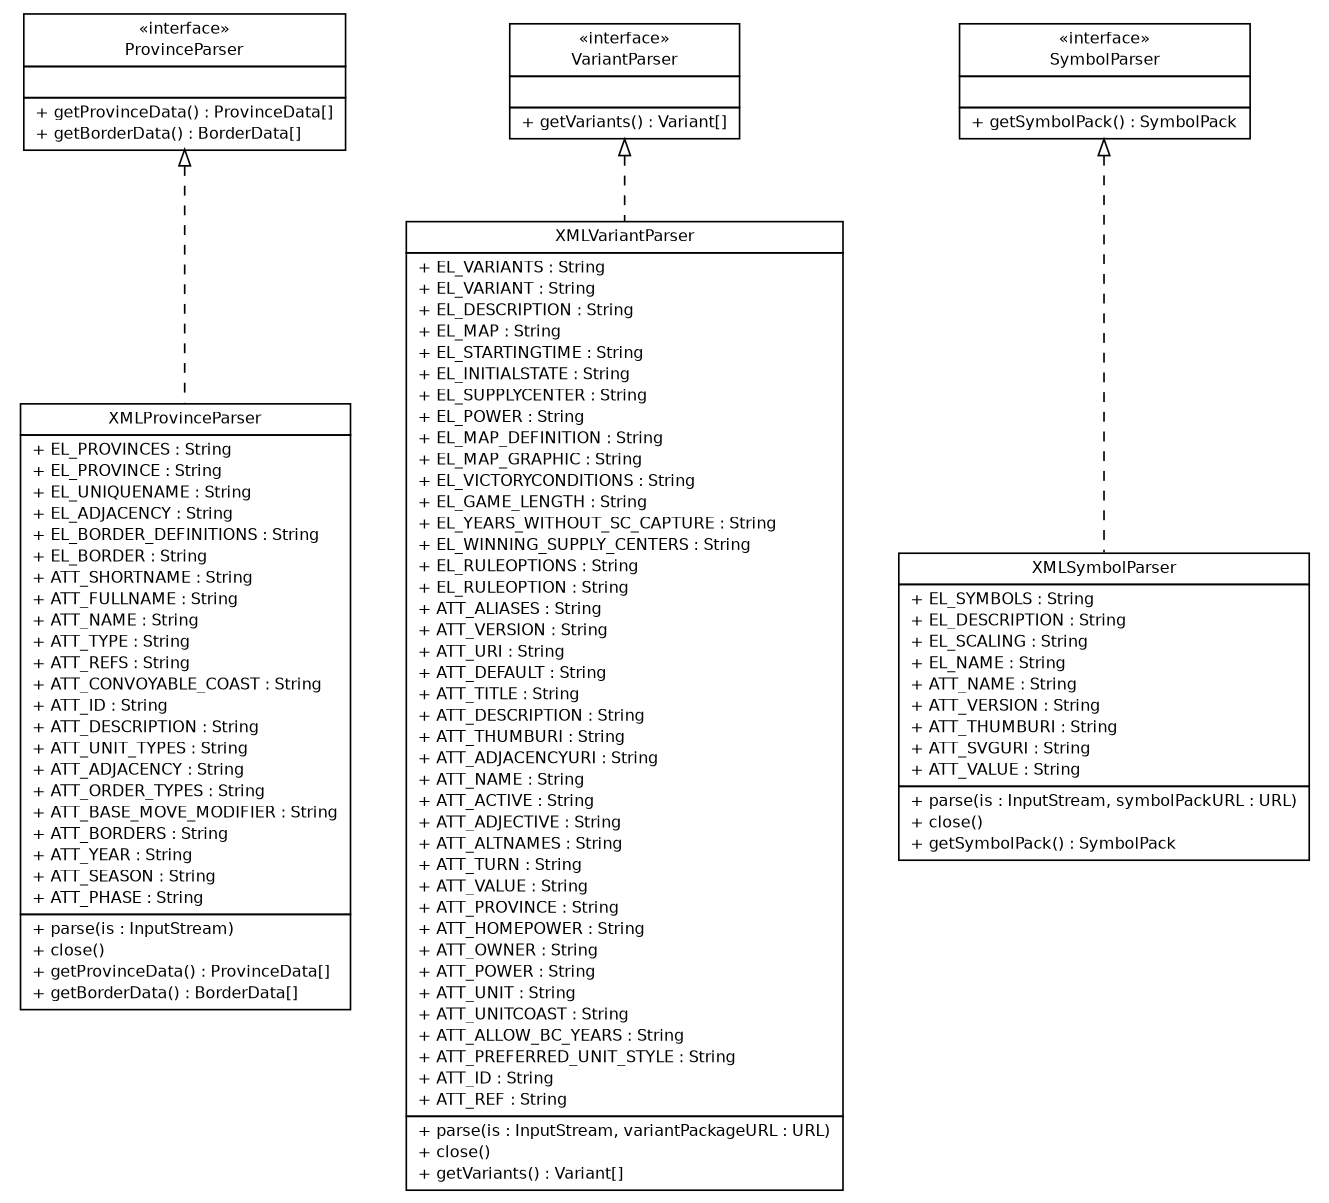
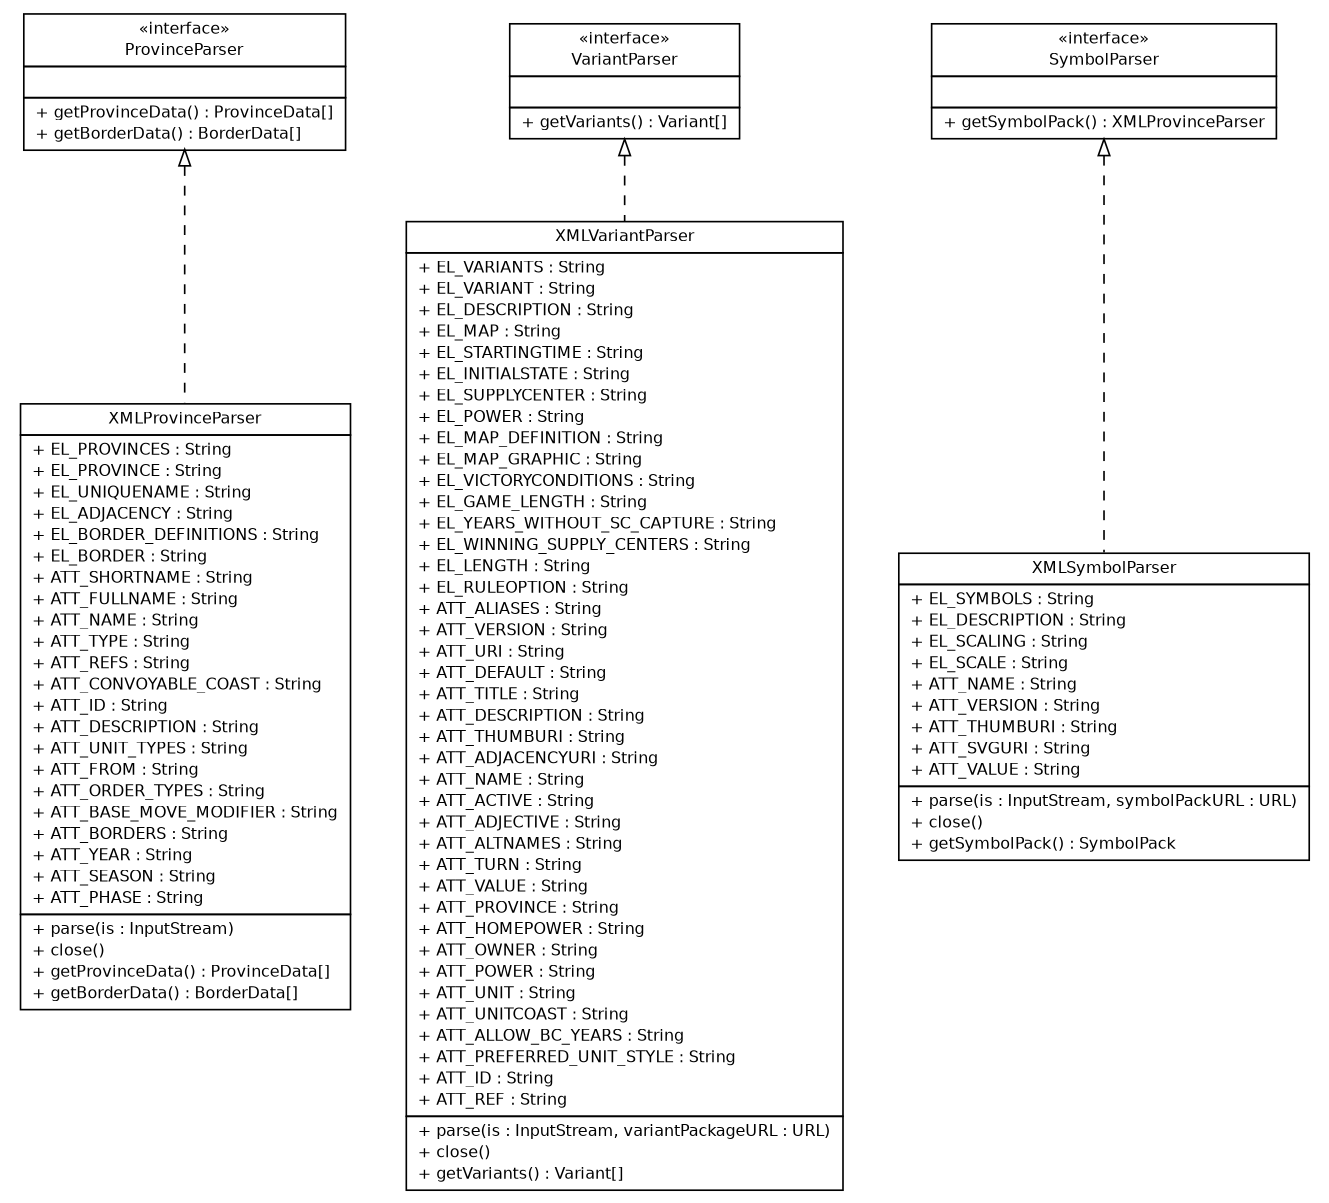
  digraph {
    nodesep=0.25
    ranksep=0.5
    node [fontcolor=black fontname=Helvetica fontsize=10.0 shape=plaintext]
    edge [arrowtail=empty dir=back fontname=Helvetica fontsize=10 headport=p labelfontname=Helvetica labelfontsize=10 style=dashed tailport=p]
    n1 [label=<<table title="dip.world.variant.parser.ProvinceParser" border="0" cellborder="1" cellspacing="0" cellpadding="2" port="p" href="./ProvinceParser.html"> 		<tr><td><table border="0" cellspacing="0" cellpadding="1"> <tr><td align="center" balign="center"> &#171;interface&#187; </td></tr> <tr><td align="center" balign="center"> ProvinceParser </td></tr> 		</table></td></tr> 		<tr><td><table border="0" cellspacing="0" cellpadding="1"> <tr><td align="left" balign="left">  </td></tr> 		</table></td></tr> 		<tr><td><table border="0" cellspacing="0" cellpadding="1"> <tr><td align="left" balign="left"> + getProvinceData() : ProvinceData[] </td></tr> <tr><td align="left" balign="left"> + getBorderData() : BorderData[] </td></tr> 		</table></td></tr> 		</table>>]
-   n2 [label=<<table title="dip.world.variant.parser.XMLProvinceParser" border="0" cellborder="1" cellspacing="0" cellpadding="2" port="p" href="./XMLProvinceParser.html"> 		<tr><td><table border="0" cellspacing="0" cellpadding="1"> <tr><td align="center" balign="center"> XMLProvinceParser </td></tr> 		</table></td></tr> 		<tr><td><table border="0" cellspacing="0" cellpadding="1"> <tr><td align="left" balign="left"> + EL_PROVINCES : String </td></tr> <tr><td align="left" balign="left"> + EL_PROVINCE : String </td></tr> <tr><td align="left" balign="left"> + EL_UNIQUENAME : String </td></tr> <tr><td align="left" balign="left"> + EL_ADJACENCY : String </td></tr> <tr><td align="left" balign="left"> + EL_BORDER_DEFINITIONS : String </td></tr> <tr><td align="left" balign="left"> + EL_BORDER : String </td></tr> <tr><td align="left" balign="left"> + ATT_SHORTNAME : String </td></tr> <tr><td align="left" balign="left"> + ATT_FULLNAME : String </td></tr> <tr><td align="left" balign="left"> + ATT_NAME : String </td></tr> <tr><td align="left" balign="left"> + ATT_TYPE : String </td></tr> <tr><td align="left" balign="left"> + ATT_REFS : String </td></tr> <tr><td align="left" balign="left"> + ATT_CONVOYABLE_COAST : String </td></tr> <tr><td align="left" balign="left"> + ATT_ID : String </td></tr> <tr><td align="left" balign="left"> + ATT_DESCRIPTION : String </td></tr> <tr><td align="left" balign="left"> + ATT_UNIT_TYPES : String </td></tr> <tr><td align="left" balign="left"> + ATT_ADJACENCY : String </td></tr> <tr><td align="left" balign="left"> + ATT_ORDER_TYPES : String </td></tr> <tr><td align="left" balign="left"> + ATT_BASE_MOVE_MODIFIER : String </td></tr> <tr><td align="left" balign="left"> + ATT_BORDERS : String </td></tr> <tr><td align="left" balign="left"> + ATT_YEAR : String </td></tr> <tr><td align="left" balign="left"> + ATT_SEASON : String </td></tr> <tr><td align="left" balign="left"> + ATT_PHASE : String </td></tr> 		</table></td></tr> 		<tr><td><table border="0" cellspacing="0" cellpadding="1"> <tr><td align="left" balign="left"> + parse(is : InputStream) </td></tr> <tr><td align="left" balign="left"> + close() </td></tr> <tr><td align="left" balign="left"> + getProvinceData() : ProvinceData[] </td></tr> <tr><td align="left" balign="left"> + getBorderData() : BorderData[] </td></tr> 		</table></td></tr> 		</table>>]
-   n3 [label=<<table title="dip.world.variant.parser.XMLVariantParser" border="0" cellborder="1" cellspacing="0" cellpadding="2" port="p" href="./XMLVariantParser.html"> 		<tr><td><table border="0" cellspacing="0" cellpadding="1"> <tr><td align="center" balign="center"> XMLVariantParser </td></tr> 		</table></td></tr> 		<tr><td><table border="0" cellspacing="0" cellpadding="1"> <tr><td align="left" balign="left"> + EL_VARIANTS : String </td></tr> <tr><td align="left" balign="left"> + EL_VARIANT : String </td></tr> <tr><td align="left" balign="left"> + EL_DESCRIPTION : String </td></tr> <tr><td align="left" balign="left"> + EL_MAP : String </td></tr> <tr><td align="left" balign="left"> + EL_STARTINGTIME : String </td></tr> <tr><td align="left" balign="left"> + EL_INITIALSTATE : String </td></tr> <tr><td align="left" balign="left"> + EL_SUPPLYCENTER : String </td></tr> <tr><td align="left" balign="left"> + EL_POWER : String </td></tr> <tr><td align="left" balign="left"> + EL_MAP_DEFINITION : String </td></tr> <tr><td align="left" balign="left"> + EL_MAP_GRAPHIC : String </td></tr> <tr><td align="left" balign="left"> + EL_VICTORYCONDITIONS : String </td></tr> <tr><td align="left" balign="left"> + EL_GAME_LENGTH : String </td></tr> <tr><td align="left" balign="left"> + EL_YEARS_WITHOUT_SC_CAPTURE : String </td></tr> <tr><td align="left" balign="left"> + EL_WINNING_SUPPLY_CENTERS : String </td></tr> <tr><td align="left" balign="left"> + EL_RULEOPTIONS : String </td></tr> <tr><td align="left" balign="left"> + EL_RULEOPTION : String </td></tr> <tr><td align="left" balign="left"> + ATT_ALIASES : String </td></tr> <tr><td align="left" balign="left"> + ATT_VERSION : String </td></tr> <tr><td align="left" balign="left"> + ATT_URI : String </td></tr> <tr><td align="left" balign="left"> + ATT_DEFAULT : String </td></tr> <tr><td align="left" balign="left"> + ATT_TITLE : String </td></tr> <tr><td align="left" balign="left"> + ATT_DESCRIPTION : String </td></tr> <tr><td align="left" balign="left"> + ATT_THUMBURI : String </td></tr> <tr><td align="left" balign="left"> + ATT_ADJACENCYURI : String </td></tr> <tr><td align="left" balign="left"> + ATT_NAME : String </td></tr> <tr><td align="left" balign="left"> + ATT_ACTIVE : String </td></tr> <tr><td align="left" balign="left"> + ATT_ADJECTIVE : String </td></tr> <tr><td align="left" balign="left"> + ATT_ALTNAMES : String </td></tr> <tr><td align="left" balign="left"> + ATT_TURN : String </td></tr> <tr><td align="left" balign="left"> + ATT_VALUE : String </td></tr> <tr><td align="left" balign="left"> + ATT_PROVINCE : String </td></tr> <tr><td align="left" balign="left"> + ATT_HOMEPOWER : String </td></tr> <tr><td align="left" balign="left"> + ATT_OWNER : String </td></tr> <tr><td align="left" balign="left"> + ATT_POWER : String </td></tr> <tr><td align="left" balign="left"> + ATT_UNIT : String </td></tr> <tr><td align="left" balign="left"> + ATT_UNITCOAST : String </td></tr> <tr><td align="left" balign="left"> + ATT_ALLOW_BC_YEARS : String </td></tr> <tr><td align="left" balign="left"> + ATT_PREFERRED_UNIT_STYLE : String </td></tr> <tr><td align="left" balign="left"> + ATT_ID : String </td></tr> <tr><td align="left" balign="left"> + ATT_REF : String </td></tr> 		</table></td></tr> 		<tr><td><table border="0" cellspacing="0" cellpadding="1"> <tr><td align="left" balign="left"> + parse(is : InputStream, variantPackageURL : URL) </td></tr> <tr><td align="left" balign="left"> + close() </td></tr> <tr><td align="left" balign="left"> + getVariants() : Variant[] </td></tr> 		</table></td></tr> 		</table>>]
-   n4 [label=<<table title="dip.world.variant.parser.SymbolParser" border="0" cellborder="1" cellspacing="0" cellpadding="2" port="p" href="./SymbolParser.html"> 		<tr><td><table border="0" cellspacing="0" cellpadding="1"> <tr><td align="center" balign="center"> &#171;interface&#187; </td></tr> <tr><td align="center" balign="center"> SymbolParser </td></tr> 		</table></td></tr> 		<tr><td><table border="0" cellspacing="0" cellpadding="1"> <tr><td align="left" balign="left">  </td></tr> 		</table></td></tr> 		<tr><td><table border="0" cellspacing="0" cellpadding="1"> <tr><td align="left" balign="left"> + getSymbolPack() : SymbolPack </td></tr> 		</table></td></tr> 		</table>>]
-   n5 [label=<<table title="dip.world.variant.parser.XMLSymbolParser" border="0" cellborder="1" cellspacing="0" cellpadding="2" port="p" href="./XMLSymbolParser.html"> 		<tr><td><table border="0" cellspacing="0" cellpadding="1"> <tr><td align="center" balign="center"> XMLSymbolParser </td></tr> 		</table></td></tr> 		<tr><td><table border="0" cellspacing="0" cellpadding="1"> <tr><td align="left" balign="left"> + EL_SYMBOLS : String </td></tr> <tr><td align="left" balign="left"> + EL_DESCRIPTION : String </td></tr> <tr><td align="left" balign="left"> + EL_SCALING : String </td></tr> <tr><td align="left" balign="left"> + EL_NAME : String </td></tr> <tr><td align="left" balign="left"> + ATT_NAME : String </td></tr> <tr><td align="left" balign="left"> + ATT_VERSION : String </td></tr> <tr><td align="left" balign="left"> + ATT_THUMBURI : String </td></tr> <tr><td align="left" balign="left"> + ATT_SVGURI : String </td></tr> <tr><td align="left" balign="left"> + ATT_VALUE : String </td></tr> 		</table></td></tr> 		<tr><td><table border="0" cellspacing="0" cellpadding="1"> <tr><td align="left" balign="left"> + parse(is : InputStream, symbolPackURL : URL) </td></tr> <tr><td align="left" balign="left"> + close() </td></tr> <tr><td align="left" balign="left"> + getSymbolPack() : SymbolPack </td></tr> 		</table></td></tr> 		</table>>]
+   n2 [label=<<table title="dip.world.variant.parser.XMLProvinceParser" border="0" cellborder="1" cellspacing="0" cellpadding="2" port="p" href="./XMLProvinceParser.html"> 		<tr><td><table border="0" cellspacing="0" cellpadding="1"> <tr><td align="center" balign="center"> XMLProvinceParser </td></tr> 		</table></td></tr> 		<tr><td><table border="0" cellspacing="0" cellpadding="1"> <tr><td align="left" balign="left"> + EL_PROVINCES : String </td></tr> <tr><td align="left" balign="left"> + EL_PROVINCE : String </td></tr> <tr><td align="left" balign="left"> + EL_UNIQUENAME : String </td></tr> <tr><td align="left" balign="left"> + EL_ADJACENCY : String </td></tr> <tr><td align="left" balign="left"> + EL_BORDER_DEFINITIONS : String </td></tr> <tr><td align="left" balign="left"> + EL_BORDER : String </td></tr> <tr><td align="left" balign="left"> + ATT_SHORTNAME : String </td></tr> <tr><td align="left" balign="left"> + ATT_FULLNAME : String </td></tr> <tr><td align="left" balign="left"> + ATT_NAME : String </td></tr> <tr><td align="left" balign="left"> + ATT_TYPE : String </td></tr> <tr><td align="left" balign="left"> + ATT_REFS : String </td></tr> <tr><td align="left" balign="left"> + ATT_CONVOYABLE_COAST : String </td></tr> <tr><td align="left" balign="left"> + ATT_ID : String </td></tr> <tr><td align="left" balign="left"> + ATT_DESCRIPTION : String </td></tr> <tr><td align="left" balign="left"> + ATT_UNIT_TYPES : String </td></tr> <tr><td align="left" balign="left"> + ATT_FROM : String </td></tr> <tr><td align="left" balign="left"> + ATT_ORDER_TYPES : String </td></tr> <tr><td align="left" balign="left"> + ATT_BASE_MOVE_MODIFIER : String </td></tr> <tr><td align="left" balign="left"> + ATT_BORDERS : String </td></tr> <tr><td align="left" balign="left"> + ATT_YEAR : String </td></tr> <tr><td align="left" balign="left"> + ATT_SEASON : String </td></tr> <tr><td align="left" balign="left"> + ATT_PHASE : String </td></tr> 		</table></td></tr> 		<tr><td><table border="0" cellspacing="0" cellpadding="1"> <tr><td align="left" balign="left"> + parse(is : InputStream) </td></tr> <tr><td align="left" balign="left"> + close() </td></tr> <tr><td align="left" balign="left"> + getProvinceData() : ProvinceData[] </td></tr> <tr><td align="left" balign="left"> + getBorderData() : BorderData[] </td></tr> 		</table></td></tr> 		</table>>]
+   n3 [label=<<table title="dip.world.variant.parser.XMLVariantParser" border="0" cellborder="1" cellspacing="0" cellpadding="2" port="p" href="./XMLVariantParser.html"> 		<tr><td><table border="0" cellspacing="0" cellpadding="1"> <tr><td align="center" balign="center"> XMLVariantParser </td></tr> 		</table></td></tr> 		<tr><td><table border="0" cellspacing="0" cellpadding="1"> <tr><td align="left" balign="left"> + EL_VARIANTS : String </td></tr> <tr><td align="left" balign="left"> + EL_VARIANT : String </td></tr> <tr><td align="left" balign="left"> + EL_DESCRIPTION : String </td></tr> <tr><td align="left" balign="left"> + EL_MAP : String </td></tr> <tr><td align="left" balign="left"> + EL_STARTINGTIME : String </td></tr> <tr><td align="left" balign="left"> + EL_INITIALSTATE : String </td></tr> <tr><td align="left" balign="left"> + EL_SUPPLYCENTER : String </td></tr> <tr><td align="left" balign="left"> + EL_POWER : String </td></tr> <tr><td align="left" balign="left"> + EL_MAP_DEFINITION : String </td></tr> <tr><td align="left" balign="left"> + EL_MAP_GRAPHIC : String </td></tr> <tr><td align="left" balign="left"> + EL_VICTORYCONDITIONS : String </td></tr> <tr><td align="left" balign="left"> + EL_GAME_LENGTH : String </td></tr> <tr><td align="left" balign="left"> + EL_YEARS_WITHOUT_SC_CAPTURE : String </td></tr> <tr><td align="left" balign="left"> + EL_WINNING_SUPPLY_CENTERS : String </td></tr> <tr><td align="left" balign="left"> + EL_LENGTH : String </td></tr> <tr><td align="left" balign="left"> + EL_RULEOPTION : String </td></tr> <tr><td align="left" balign="left"> + ATT_ALIASES : String </td></tr> <tr><td align="left" balign="left"> + ATT_VERSION : String </td></tr> <tr><td align="left" balign="left"> + ATT_URI : String </td></tr> <tr><td align="left" balign="left"> + ATT_DEFAULT : String </td></tr> <tr><td align="left" balign="left"> + ATT_TITLE : String </td></tr> <tr><td align="left" balign="left"> + ATT_DESCRIPTION : String </td></tr> <tr><td align="left" balign="left"> + ATT_THUMBURI : String </td></tr> <tr><td align="left" balign="left"> + ATT_ADJACENCYURI : String </td></tr> <tr><td align="left" balign="left"> + ATT_NAME : String </td></tr> <tr><td align="left" balign="left"> + ATT_ACTIVE : String </td></tr> <tr><td align="left" balign="left"> + ATT_ADJECTIVE : String </td></tr> <tr><td align="left" balign="left"> + ATT_ALTNAMES : String </td></tr> <tr><td align="left" balign="left"> + ATT_TURN : String </td></tr> <tr><td align="left" balign="left"> + ATT_VALUE : String </td></tr> <tr><td align="left" balign="left"> + ATT_PROVINCE : String </td></tr> <tr><td align="left" balign="left"> + ATT_HOMEPOWER : String </td></tr> <tr><td align="left" balign="left"> + ATT_OWNER : String </td></tr> <tr><td align="left" balign="left"> + ATT_POWER : String </td></tr> <tr><td align="left" balign="left"> + ATT_UNIT : String </td></tr> <tr><td align="left" balign="left"> + ATT_UNITCOAST : String </td></tr> <tr><td align="left" balign="left"> + ATT_ALLOW_BC_YEARS : String </td></tr> <tr><td align="left" balign="left"> + ATT_PREFERRED_UNIT_STYLE : String </td></tr> <tr><td align="left" balign="left"> + ATT_ID : String </td></tr> <tr><td align="left" balign="left"> + ATT_REF : String </td></tr> 		</table></td></tr> 		<tr><td><table border="0" cellspacing="0" cellpadding="1"> <tr><td align="left" balign="left"> + parse(is : InputStream, variantPackageURL : URL) </td></tr> <tr><td align="left" balign="left"> + close() </td></tr> <tr><td align="left" balign="left"> + getVariants() : Variant[] </td></tr> 		</table></td></tr> 		</table>>]
+   n4 [label=<<table title="dip.world.variant.parser.SymbolParser" border="0" cellborder="1" cellspacing="0" cellpadding="2" port="p" href="./SymbolParser.html"> 		<tr><td><table border="0" cellspacing="0" cellpadding="1"> <tr><td align="center" balign="center"> &#171;interface&#187; </td></tr> <tr><td align="center" balign="center"> SymbolParser </td></tr> 		</table></td></tr> 		<tr><td><table border="0" cellspacing="0" cellpadding="1"> <tr><td align="left" balign="left">  </td></tr> 		</table></td></tr> 		<tr><td><table border="0" cellspacing="0" cellpadding="1"> <tr><td align="left" balign="left"> + getSymbolPack() : XMLProvinceParser </td></tr> 		</table></td></tr> 		</table>>]
+   n5 [label=<<table title="dip.world.variant.parser.XMLSymbolParser" border="0" cellborder="1" cellspacing="0" cellpadding="2" port="p" href="./XMLSymbolParser.html"> 		<tr><td><table border="0" cellspacing="0" cellpadding="1"> <tr><td align="center" balign="center"> XMLSymbolParser </td></tr> 		</table></td></tr> 		<tr><td><table border="0" cellspacing="0" cellpadding="1"> <tr><td align="left" balign="left"> + EL_SYMBOLS : String </td></tr> <tr><td align="left" balign="left"> + EL_DESCRIPTION : String </td></tr> <tr><td align="left" balign="left"> + EL_SCALING : String </td></tr> <tr><td align="left" balign="left"> + EL_SCALE : String </td></tr> <tr><td align="left" balign="left"> + ATT_NAME : String </td></tr> <tr><td align="left" balign="left"> + ATT_VERSION : String </td></tr> <tr><td align="left" balign="left"> + ATT_THUMBURI : String </td></tr> <tr><td align="left" balign="left"> + ATT_SVGURI : String </td></tr> <tr><td align="left" balign="left"> + ATT_VALUE : String </td></tr> 		</table></td></tr> 		<tr><td><table border="0" cellspacing="0" cellpadding="1"> <tr><td align="left" balign="left"> + parse(is : InputStream, symbolPackURL : URL) </td></tr> <tr><td align="left" balign="left"> + close() </td></tr> <tr><td align="left" balign="left"> + getSymbolPack() : SymbolPack </td></tr> 		</table></td></tr> 		</table>>]
    n6 [label=<<table title="dip.world.variant.parser.VariantParser" border="0" cellborder="1" cellspacing="0" cellpadding="2" port="p" href="./VariantParser.html"> 		<tr><td><table border="0" cellspacing="0" cellpadding="1"> <tr><td align="center" balign="center"> &#171;interface&#187; </td></tr> <tr><td align="center" balign="center"> VariantParser </td></tr> 		</table></td></tr> 		<tr><td><table border="0" cellspacing="0" cellpadding="1"> <tr><td align="left" balign="left">  </td></tr> 		</table></td></tr> 		<tr><td><table border="0" cellspacing="0" cellpadding="1"> <tr><td align="left" balign="left"> + getVariants() : Variant[] </td></tr> 		</table></td></tr> 		</table>>]
    n1 -> n2
    n4 -> n5
    n6 -> n3
  }
